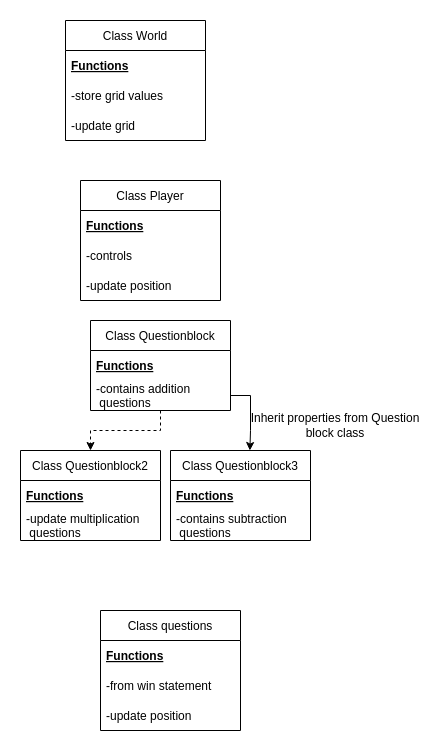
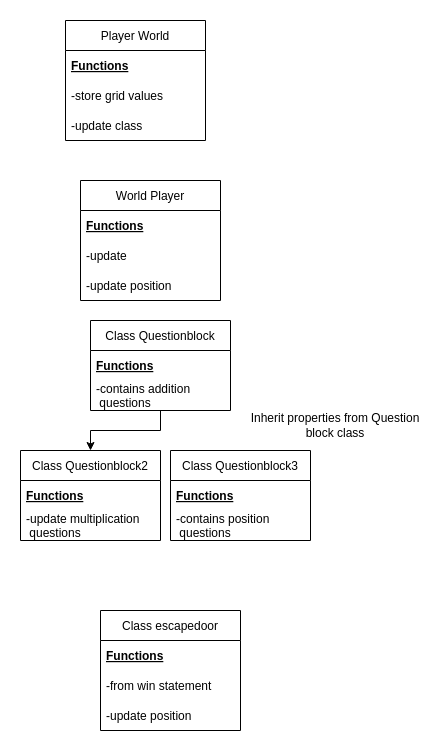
  <mxCell id="0" />
  <mxCell id="1" parent="0" />
- <mxCell id="2" value="Class Player" style="swimlane;fontStyle=0;childLayout=stackLayout;horizontal=1;startSize=30;horizontalStack=0;resizeParent=1;resizeParentMax=0;resizeLast=0;collapsible=1;marginBottom=0;" vertex="1" parent="1"><mxGeometry x="80" y="180" width="140" height="120" as="geometry" /></mxCell>
+ <mxCell id="2" value="World Player" style="swimlane;fontStyle=0;childLayout=stackLayout;horizontal=1;startSize=30;horizontalStack=0;resizeParent=1;resizeParentMax=0;resizeLast=0;collapsible=1;marginBottom=0;" vertex="1" parent="1"><mxGeometry x="80" y="180" width="140" height="120" as="geometry" /></mxCell>
  <mxCell id="3" value="Functions" style="text;strokeColor=none;fillColor=none;align=left;verticalAlign=middle;spacingLeft=4;spacingRight=4;overflow=hidden;points=[[0,0.5],[1,0.5]];portConstraint=eastwest;rotatable=0;fontStyle=5" vertex="1" parent="2"><mxGeometry y="30" width="140" height="30" as="geometry" /></mxCell>
- <mxCell id="4" value="-controls" style="text;strokeColor=none;fillColor=none;align=left;verticalAlign=middle;spacingLeft=4;spacingRight=4;overflow=hidden;points=[[0,0.5],[1,0.5]];portConstraint=eastwest;rotatable=0;" vertex="1" parent="2"><mxGeometry y="60" width="140" height="30" as="geometry" /></mxCell>
+ <mxCell id="4" value="-update" style="text;strokeColor=none;fillColor=none;align=left;verticalAlign=middle;spacingLeft=4;spacingRight=4;overflow=hidden;points=[[0,0.5],[1,0.5]];portConstraint=eastwest;rotatable=0;" vertex="1" parent="2"><mxGeometry y="60" width="140" height="30" as="geometry" /></mxCell>
  <mxCell id="5" value="-update position" style="text;strokeColor=none;fillColor=none;align=left;verticalAlign=middle;spacingLeft=4;spacingRight=4;overflow=hidden;points=[[0,0.5],[1,0.5]];portConstraint=eastwest;rotatable=0;" vertex="1" parent="2"><mxGeometry y="90" width="140" height="30" as="geometry" /></mxCell>
- <mxCell id="6" value="Class World" style="swimlane;fontStyle=0;childLayout=stackLayout;horizontal=1;startSize=30;horizontalStack=0;resizeParent=1;resizeParentMax=0;resizeLast=0;collapsible=1;marginBottom=0;" vertex="1" parent="1"><mxGeometry x="65" y="20" width="140" height="120" as="geometry" /></mxCell>
+ <mxCell id="6" value="Player World" style="swimlane;fontStyle=0;childLayout=stackLayout;horizontal=1;startSize=30;horizontalStack=0;resizeParent=1;resizeParentMax=0;resizeLast=0;collapsible=1;marginBottom=0;" vertex="1" parent="1"><mxGeometry x="65" y="20" width="140" height="120" as="geometry" /></mxCell>
  <mxCell id="7" value="Functions" style="text;strokeColor=none;fillColor=none;align=left;verticalAlign=middle;spacingLeft=4;spacingRight=4;overflow=hidden;points=[[0,0.5],[1,0.5]];portConstraint=eastwest;rotatable=0;fontStyle=5" vertex="1" parent="6"><mxGeometry y="30" width="140" height="30" as="geometry" /></mxCell>
  <mxCell id="8" value="-store grid values" style="text;strokeColor=none;fillColor=none;align=left;verticalAlign=middle;spacingLeft=4;spacingRight=4;overflow=hidden;points=[[0,0.5],[1,0.5]];portConstraint=eastwest;rotatable=0;" vertex="1" parent="6"><mxGeometry y="60" width="140" height="30" as="geometry" /></mxCell>
- <mxCell id="9" value="-update grid" style="text;strokeColor=none;fillColor=none;align=left;verticalAlign=middle;spacingLeft=4;spacingRight=4;overflow=hidden;points=[[0,0.5],[1,0.5]];portConstraint=eastwest;rotatable=0;" vertex="1" parent="6"><mxGeometry y="90" width="140" height="30" as="geometry" /></mxCell>
- <mxCell id="10" style="edgeStyle=orthogonalEdgeStyle;rounded=0;orthogonalLoop=1;jettySize=auto;html=1;entryX=0.5;entryY=0;entryDx=0;entryDy=0;dashed=1;" edge="1" parent="1" source="11" target="14"><mxGeometry relative="1" as="geometry" /></mxCell>
+ <mxCell id="9" value="-update class" style="text;strokeColor=none;fillColor=none;align=left;verticalAlign=middle;spacingLeft=4;spacingRight=4;overflow=hidden;points=[[0,0.5],[1,0.5]];portConstraint=eastwest;rotatable=0;" vertex="1" parent="6"><mxGeometry y="90" width="140" height="30" as="geometry" /></mxCell>
+ <mxCell id="10" style="edgeStyle=orthogonalEdgeStyle;rounded=0;orthogonalLoop=1;jettySize=auto;html=1;entryX=0.5;entryY=0;entryDx=0;entryDy=0;" edge="1" parent="1" source="11" target="14"><mxGeometry relative="1" as="geometry" /></mxCell>
  <mxCell id="11" value="Class Questionblock" style="swimlane;fontStyle=0;childLayout=stackLayout;horizontal=1;startSize=30;horizontalStack=0;resizeParent=1;resizeParentMax=0;resizeLast=0;collapsible=1;marginBottom=0;" vertex="1" parent="1"><mxGeometry x="90" y="320" width="140" height="90" as="geometry" /></mxCell>
  <mxCell id="12" value="Functions" style="text;strokeColor=none;fillColor=none;align=left;verticalAlign=middle;spacingLeft=4;spacingRight=4;overflow=hidden;points=[[0,0.5],[1,0.5]];portConstraint=eastwest;rotatable=0;fontStyle=5" vertex="1" parent="11"><mxGeometry y="30" width="140" height="30" as="geometry" /></mxCell>
  <mxCell id="13" value="-contains addition&#10; questions" style="text;strokeColor=none;fillColor=none;align=left;verticalAlign=middle;spacingLeft=4;spacingRight=4;overflow=hidden;points=[[0,0.5],[1,0.5]];portConstraint=eastwest;rotatable=0;" vertex="1" parent="11"><mxGeometry y="60" width="140" height="30" as="geometry" /></mxCell>
  <mxCell id="14" value="Class Questionblock2" style="swimlane;fontStyle=0;childLayout=stackLayout;horizontal=1;startSize=30;horizontalStack=0;resizeParent=1;resizeParentMax=0;resizeLast=0;collapsible=1;marginBottom=0;" vertex="1" parent="1"><mxGeometry x="20" y="450" width="140" height="90" as="geometry" /></mxCell>
  <mxCell id="15" value="Functions" style="text;strokeColor=none;fillColor=none;align=left;verticalAlign=middle;spacingLeft=4;spacingRight=4;overflow=hidden;points=[[0,0.5],[1,0.5]];portConstraint=eastwest;rotatable=0;fontStyle=5" vertex="1" parent="14"><mxGeometry y="30" width="140" height="30" as="geometry" /></mxCell>
  <mxCell id="16" value="-update multiplication&#10; questions" style="text;strokeColor=none;fillColor=none;align=left;verticalAlign=middle;spacingLeft=4;spacingRight=4;overflow=hidden;points=[[0,0.5],[1,0.5]];portConstraint=eastwest;rotatable=0;" vertex="1" parent="14"><mxGeometry y="60" width="140" height="30" as="geometry" /></mxCell>
  <mxCell id="17" value="Class Questionblock3" style="swimlane;fontStyle=0;childLayout=stackLayout;horizontal=1;startSize=30;horizontalStack=0;resizeParent=1;resizeParentMax=0;resizeLast=0;collapsible=1;marginBottom=0;" vertex="1" parent="1"><mxGeometry x="170" y="450" width="140" height="90" as="geometry" /></mxCell>
  <mxCell id="18" value="Functions" style="text;strokeColor=none;fillColor=none;align=left;verticalAlign=middle;spacingLeft=4;spacingRight=4;overflow=hidden;points=[[0,0.5],[1,0.5]];portConstraint=eastwest;rotatable=0;fontStyle=5" vertex="1" parent="17"><mxGeometry y="30" width="140" height="30" as="geometry" /></mxCell>
- <mxCell id="19" value="-contains subtraction&#10; questions" style="text;strokeColor=none;fillColor=none;align=left;verticalAlign=middle;spacingLeft=4;spacingRight=4;overflow=hidden;points=[[0,0.5],[1,0.5]];portConstraint=eastwest;rotatable=0;" vertex="1" parent="17"><mxGeometry y="60" width="140" height="30" as="geometry" /></mxCell>
- <mxCell id="20" value="Class questions" style="swimlane;fontStyle=0;childLayout=stackLayout;horizontal=1;startSize=30;horizontalStack=0;resizeParent=1;resizeParentMax=0;resizeLast=0;collapsible=1;marginBottom=0;" vertex="1" parent="1"><mxGeometry x="100" y="610" width="140" height="120" as="geometry" /></mxCell>
+ <mxCell id="19" value="-contains position&#10; questions" style="text;strokeColor=none;fillColor=none;align=left;verticalAlign=middle;spacingLeft=4;spacingRight=4;overflow=hidden;points=[[0,0.5],[1,0.5]];portConstraint=eastwest;rotatable=0;" vertex="1" parent="17"><mxGeometry y="60" width="140" height="30" as="geometry" /></mxCell>
+ <mxCell id="20" value="Class escapedoor" style="swimlane;fontStyle=0;childLayout=stackLayout;horizontal=1;startSize=30;horizontalStack=0;resizeParent=1;resizeParentMax=0;resizeLast=0;collapsible=1;marginBottom=0;" vertex="1" parent="1"><mxGeometry x="100" y="610" width="140" height="120" as="geometry" /></mxCell>
  <mxCell id="21" value="Functions" style="text;strokeColor=none;fillColor=none;align=left;verticalAlign=middle;spacingLeft=4;spacingRight=4;overflow=hidden;points=[[0,0.5],[1,0.5]];portConstraint=eastwest;rotatable=0;fontStyle=5" vertex="1" parent="20"><mxGeometry y="30" width="140" height="30" as="geometry" /></mxCell>
  <mxCell id="22" value="-from win statement" style="text;strokeColor=none;fillColor=none;align=left;verticalAlign=middle;spacingLeft=4;spacingRight=4;overflow=hidden;points=[[0,0.5],[1,0.5]];portConstraint=eastwest;rotatable=0;" vertex="1" parent="20"><mxGeometry y="60" width="140" height="30" as="geometry" /></mxCell>
  <mxCell id="23" value="-update position" style="text;strokeColor=none;fillColor=none;align=left;verticalAlign=middle;spacingLeft=4;spacingRight=4;overflow=hidden;points=[[0,0.5],[1,0.5]];portConstraint=eastwest;rotatable=0;" vertex="1" parent="20"><mxGeometry y="90" width="140" height="30" as="geometry" /></mxCell>
- <mxCell id="24" style="edgeStyle=orthogonalEdgeStyle;rounded=0;orthogonalLoop=1;jettySize=auto;html=1;entryX=0.567;entryY=0;entryDx=0;entryDy=0;entryPerimeter=0;" edge="1" parent="1" source="13" target="17"><mxGeometry relative="1" as="geometry" /></mxCell>
  <mxCell id="25" value="Inherit properties from Question block class&lt;br&gt;" style="text;html=1;strokeColor=none;fillColor=none;align=center;verticalAlign=middle;whiteSpace=wrap;rounded=0;" vertex="1" parent="1"><mxGeometry x="245" y="410" width="180" height="30" as="geometry" /></mxCell>
